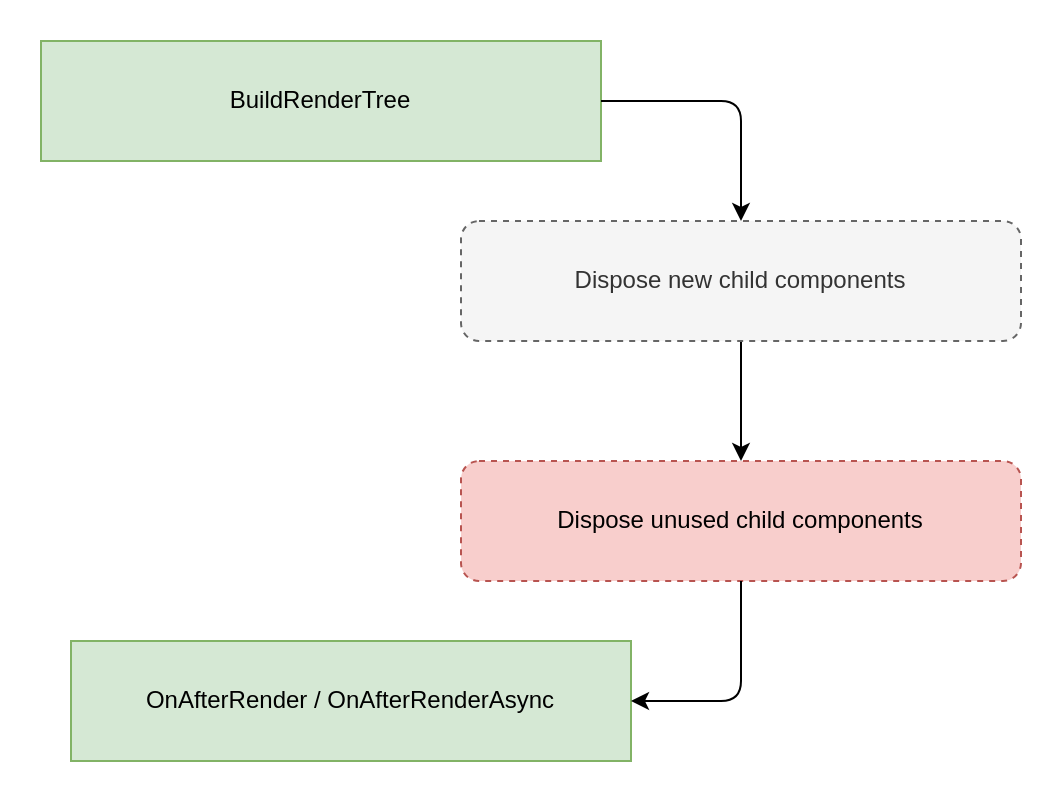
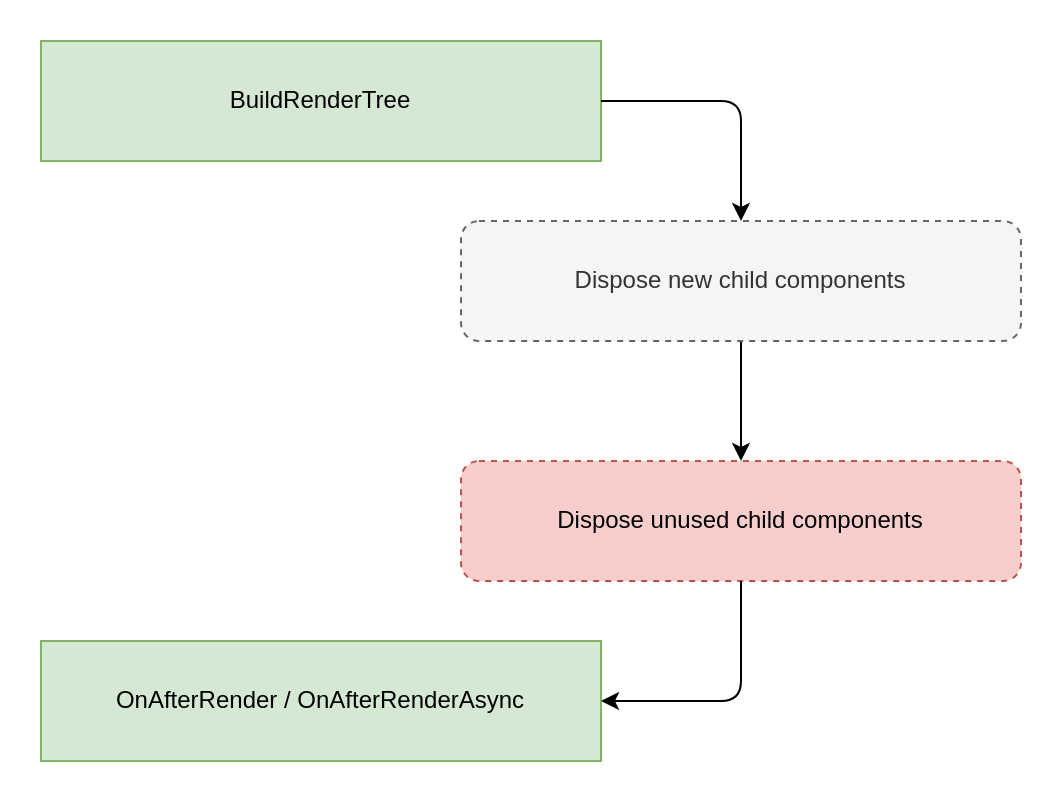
  <mxCell id="0" />
  <mxCell id="1" parent="0" />
  <mxCell id="2" style="edgeStyle=orthogonalEdgeStyle;rounded=0;orthogonalLoop=1;jettySize=auto;html=1;exitX=0.5;exitY=1;exitDx=0;exitDy=0;entryX=0.5;entryY=0;entryDx=0;entryDy=0;" edge="1" parent="1" source="3" target="5"><mxGeometry relative="1" as="geometry" /></mxCell>
  <mxCell id="3" value="Dispose new child components" style="rounded=1;whiteSpace=wrap;html=1;fillColor=#f5f5f5;strokeColor=#666666;glass=0;sketch=0;fontColor=#333333;dashed=1;" parent="1" vertex="1"><mxGeometry x="230" y="110" width="280" height="60" as="geometry" /></mxCell>
  <mxCell id="4" value="BuildRenderTree" style="rounded=0;whiteSpace=wrap;html=1;fillColor=#d5e8d4;strokeColor=#82b366;" parent="1" vertex="1"><mxGeometry width="280" height="60" as="geometry" x="20" y="20" /></mxCell>
  <mxCell id="5" value="Dispose unused child components" style="rounded=1;whiteSpace=wrap;html=1;fillColor=#f8cecc;strokeColor=#b85450;dashed=1;" parent="1" vertex="1"><mxGeometry x="230" y="230" width="280" height="60" as="geometry" /></mxCell>
- <mxCell id="6" value="OnAfterRender / OnAfterRenderAsync" style="rounded=0;whiteSpace=wrap;html=1;fillColor=#d5e8d4;strokeColor=#82b366;" parent="1" vertex="1"><mxGeometry x="35" y="320" width="280" height="60" as="geometry" /></mxCell>
+ <mxCell id="6" value="OnAfterRender / OnAfterRenderAsync" style="rounded=0;whiteSpace=wrap;html=1;fillColor=#d5e8d4;strokeColor=#82b366;" parent="1" vertex="1"><mxGeometry y="320" width="280" height="60" as="geometry" x="20" /></mxCell>
  <mxCell id="7" value="" style="endArrow=classic;html=1;exitX=1;exitY=0.5;exitDx=0;exitDy=0;entryX=0.5;entryY=0;entryDx=0;entryDy=0;" edge="1" parent="1" source="4" target="3"><mxGeometry width="50" height="50" relative="1" as="geometry"><mxPoint x="400" y="80" as="sourcePoint" /><mxPoint x="450" y="30" as="targetPoint" /><Array as="points"><mxPoint x="370" y="50" /></Array></mxGeometry></mxCell>
  <mxCell id="8" value="" style="endArrow=classic;html=1;entryX=1;entryY=0.5;entryDx=0;entryDy=0;exitX=0.5;exitY=1;exitDx=0;exitDy=0;" edge="1" parent="1" source="5" target="6"><mxGeometry width="50" height="50" relative="1" as="geometry"><mxPoint x="400" y="410" as="sourcePoint" /><mxPoint x="450" y="360" as="targetPoint" /><Array as="points"><mxPoint x="370" y="350" /></Array></mxGeometry></mxCell>
